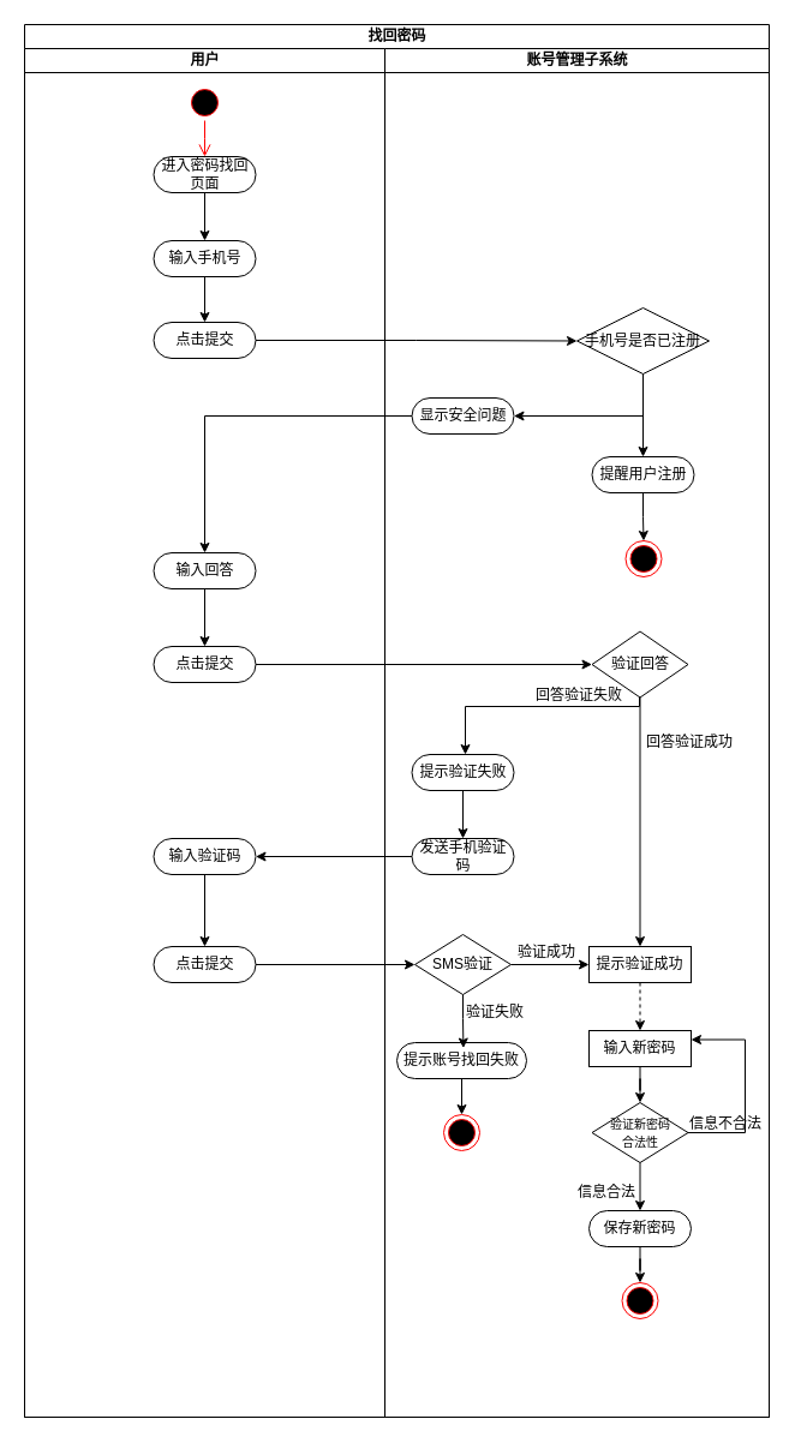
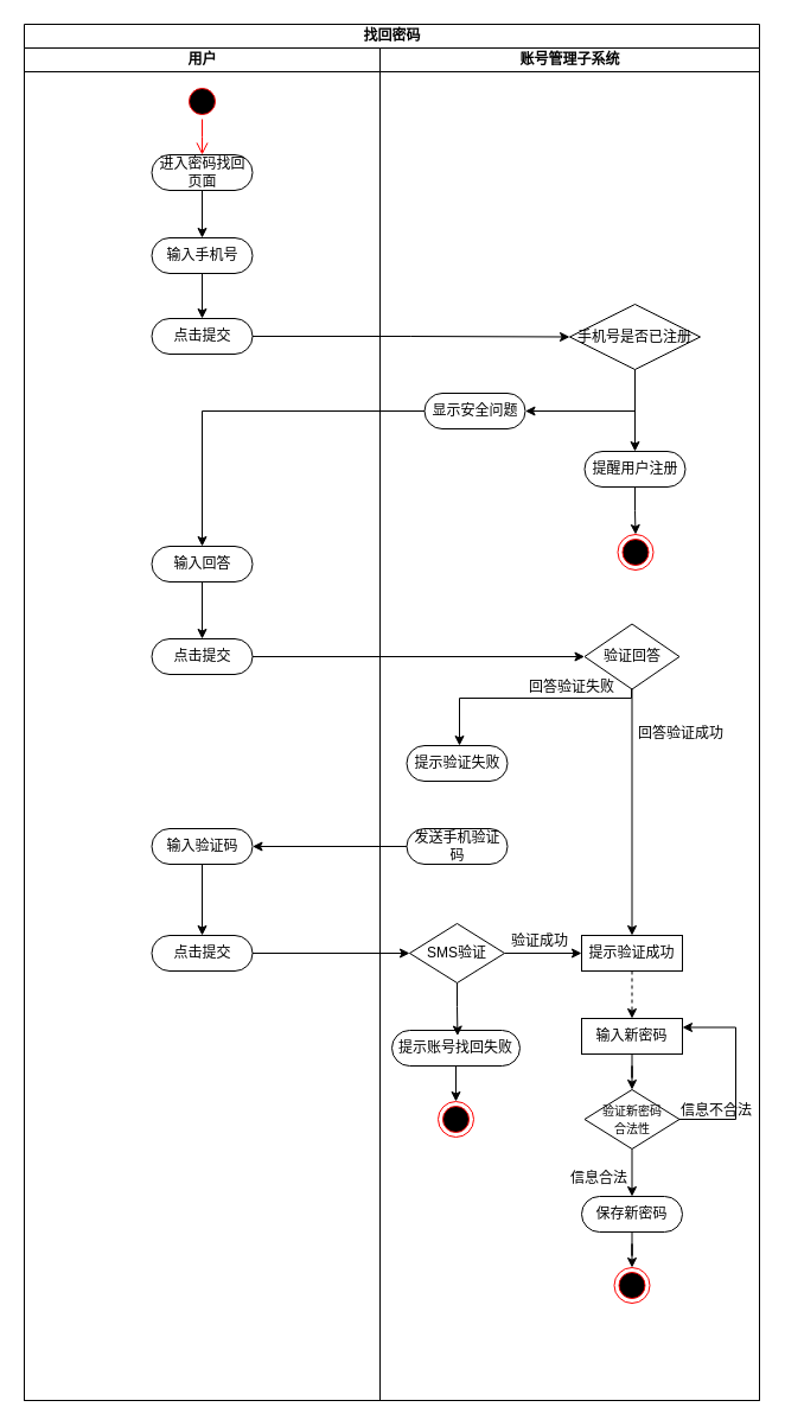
  <mxCell id="0" />
  <mxCell id="1" parent="0" />
  <mxCell id="2" value="找回密码" style="swimlane;childLayout=stackLayout;resizeParent=1;resizeParentMax=0;startSize=20;html=1;" parent="1" vertex="1"><mxGeometry x="20" y="20" width="620" height="1160" as="geometry" /></mxCell>
  <mxCell id="3" value="用户" style="swimlane;startSize=20;html=1;" parent="2" vertex="1"><mxGeometry y="20" width="300" height="1140" as="geometry" /></mxCell>
  <mxCell id="4" value="" style="ellipse;html=1;shape=startState;fillColor=#000000;strokeColor=#ff0000;" parent="3" vertex="1"><mxGeometry x="135.0" y="30" width="30" height="30" as="geometry" /></mxCell>
  <mxCell id="5" value="" style="edgeStyle=orthogonalEdgeStyle;html=1;verticalAlign=bottom;endArrow=open;endSize=8;strokeColor=#ff0000;rounded=0;" parent="3" source="4" edge="1"><mxGeometry relative="1" as="geometry"><mxPoint x="150.0" y="90" as="targetPoint" /><mxPoint x="280.0" y="200" as="sourcePoint" /></mxGeometry></mxCell>
  <mxCell id="6" value="进入密码找回页面" style="rounded=1;whiteSpace=wrap;html=1;shadow=0;comic=0;labelBackgroundColor=none;strokeWidth=1;fontFamily=Verdana;fontSize=12;align=center;arcSize=50;" parent="3" vertex="1"><mxGeometry x="107.5" y="90" width="85" height="30" as="geometry" /></mxCell>
  <mxCell id="7" value="账号管理子系统" style="swimlane;startSize=20;html=1;" parent="2" vertex="1"><mxGeometry x="300" y="20" width="320" height="1140" as="geometry" /></mxCell>
  <mxCell id="8" value="点击提交" style="rounded=1;whiteSpace=wrap;html=1;shadow=0;comic=0;labelBackgroundColor=none;strokeWidth=1;fontFamily=Verdana;fontSize=12;align=center;arcSize=50;" parent="7" vertex="1"><mxGeometry x="-192.5" y="498" width="85" height="30" as="geometry" /></mxCell>
  <mxCell id="9" value="输入验证码" style="rounded=1;whiteSpace=wrap;html=1;shadow=0;comic=0;labelBackgroundColor=none;strokeWidth=1;fontFamily=Verdana;fontSize=12;align=center;arcSize=50;" parent="7" vertex="1"><mxGeometry x="-192.5" y="658" width="85" height="30" as="geometry" /></mxCell>
  <mxCell id="10" value="点击提交" style="rounded=1;whiteSpace=wrap;html=1;shadow=0;comic=0;labelBackgroundColor=none;strokeWidth=1;fontFamily=Verdana;fontSize=12;align=center;arcSize=50;" parent="7" vertex="1"><mxGeometry x="-192.5" y="748" width="85" height="30" as="geometry" /></mxCell>
  <mxCell id="11" style="edgeStyle=orthogonalEdgeStyle;rounded=0;orthogonalLoop=1;jettySize=auto;html=1;entryX=0;entryY=0.5;entryDx=0;entryDy=0;" parent="7" source="8" target="17" edge="1"><mxGeometry relative="1" as="geometry" /></mxCell>
  <mxCell id="12" style="edgeStyle=orthogonalEdgeStyle;rounded=0;orthogonalLoop=1;jettySize=auto;html=1;" parent="7" source="37" target="9" edge="1"><mxGeometry relative="1" as="geometry" /></mxCell>
  <mxCell id="13" style="edgeStyle=orthogonalEdgeStyle;rounded=0;orthogonalLoop=1;jettySize=auto;html=1;entryX=0.5;entryY=0;entryDx=0;entryDy=0;" parent="7" source="9" target="10" edge="1"><mxGeometry relative="1" as="geometry" /></mxCell>
  <mxCell id="14" style="edgeStyle=orthogonalEdgeStyle;rounded=0;orthogonalLoop=1;jettySize=auto;html=1;entryX=0;entryY=0.5;entryDx=0;entryDy=0;" parent="7" source="10" target="35" edge="1"><mxGeometry relative="1" as="geometry" /></mxCell>
  <mxCell id="15" style="edgeStyle=orthogonalEdgeStyle;rounded=0;orthogonalLoop=1;jettySize=auto;html=1;" parent="7" source="17" target="19" edge="1"><mxGeometry relative="1" as="geometry" /></mxCell>
  <mxCell id="16" style="edgeStyle=orthogonalEdgeStyle;rounded=0;orthogonalLoop=1;jettySize=auto;html=1;entryX=0.5;entryY=0;entryDx=0;entryDy=0;" parent="7" edge="1"><mxGeometry relative="1" as="geometry"><mxPoint x="212.0" y="538.781" as="sourcePoint" /><mxPoint x="67.0" y="588" as="targetPoint" /><Array as="points"><mxPoint x="212" y="548" /><mxPoint x="67" y="548" /></Array></mxGeometry></mxCell>
  <mxCell id="17" value="验证回答" style="rhombus;whiteSpace=wrap;html=1;" parent="7" vertex="1"><mxGeometry x="172.5" y="485.5" width="80" height="55" as="geometry" /></mxCell>
  <mxCell id="18" style="edgeStyle=orthogonalEdgeStyle;rounded=0;orthogonalLoop=1;jettySize=auto;html=1;dashed=1;" parent="7" source="19" target="22" edge="1"><mxGeometry relative="1" as="geometry" /></mxCell>
  <mxCell id="19" value="提示验证成功" style="whiteSpace=wrap;html=1;shadow=0;comic=0;labelBackgroundColor=none;strokeWidth=1;fontFamily=Verdana;fontSize=12;align=center;arcSize=50;rounded=0;" parent="7" vertex="1"><mxGeometry x="170.0" y="748" width="85" height="30" as="geometry" /></mxCell>
  <mxCell id="20" value="回答验证成功" style="text;html=1;strokeColor=none;fillColor=none;align=center;verticalAlign=middle;whiteSpace=wrap;rounded=0;" parent="7" vertex="1"><mxGeometry x="214" y="563" width="80" height="30" as="geometry" /></mxCell>
  <mxCell id="21" style="edgeStyle=orthogonalEdgeStyle;rounded=0;orthogonalLoop=1;jettySize=auto;html=1;" parent="7" source="22" target="25" edge="1"><mxGeometry relative="1" as="geometry" /></mxCell>
  <mxCell id="22" value="输入新密码" style="whiteSpace=wrap;html=1;shadow=0;comic=0;labelBackgroundColor=none;strokeWidth=1;fontFamily=Verdana;fontSize=12;align=center;arcSize=50;rounded=0;" parent="7" vertex="1"><mxGeometry x="170.0" y="818" width="85" height="30" as="geometry" /></mxCell>
  <mxCell id="23" style="edgeStyle=orthogonalEdgeStyle;rounded=0;orthogonalLoop=1;jettySize=auto;html=1;entryX=1;entryY=0.25;entryDx=0;entryDy=0;" parent="7" source="25" target="22" edge="1"><mxGeometry relative="1" as="geometry"><Array as="points"><mxPoint x="300" y="903" /><mxPoint x="300" y="826" /></Array></mxGeometry></mxCell>
  <mxCell id="24" style="edgeStyle=orthogonalEdgeStyle;rounded=0;orthogonalLoop=1;jettySize=auto;html=1;" parent="7" source="25" target="28" edge="1"><mxGeometry relative="1" as="geometry" /></mxCell>
  <mxCell id="25" value="&lt;font style=&quot;font-size: 10px;&quot;&gt;验证新密码&lt;br&gt;合法性&lt;/font&gt;" style="rhombus;whiteSpace=wrap;html=1;" parent="7" vertex="1"><mxGeometry x="172.5" y="878" width="80" height="50" as="geometry" /></mxCell>
  <mxCell id="26" value="信息不合法" style="text;html=1;strokeColor=none;fillColor=none;align=center;verticalAlign=middle;whiteSpace=wrap;rounded=0;" parent="7" vertex="1"><mxGeometry x="249.0" y="881" width="70" height="30" as="geometry" /></mxCell>
  <mxCell id="27" style="edgeStyle=orthogonalEdgeStyle;rounded=0;orthogonalLoop=1;jettySize=auto;html=1;" parent="7" source="28" target="30" edge="1"><mxGeometry relative="1" as="geometry" /></mxCell>
  <mxCell id="28" value="保存新密码" style="rounded=1;whiteSpace=wrap;html=1;shadow=0;comic=0;labelBackgroundColor=none;strokeWidth=1;fontFamily=Verdana;fontSize=12;align=center;arcSize=50;" parent="7" vertex="1"><mxGeometry x="170.0" y="968" width="85" height="30" as="geometry" /></mxCell>
  <mxCell id="29" value="信息合法" style="text;html=1;strokeColor=none;fillColor=none;align=center;verticalAlign=middle;whiteSpace=wrap;rounded=0;" parent="7" vertex="1"><mxGeometry x="155.0" y="938" width="60" height="30" as="geometry" /></mxCell>
  <mxCell id="30" value="" style="ellipse;html=1;shape=endState;fillColor=#000000;strokeColor=#ff0000;" parent="7" vertex="1"><mxGeometry x="197.5" y="1028" width="30" height="30" as="geometry" /></mxCell>
- <mxCell id="31" style="edgeStyle=orthogonalEdgeStyle;rounded=0;orthogonalLoop=1;jettySize=auto;html=1;exitX=0.5;exitY=1;exitDx=0;exitDy=0;entryX=0.5;entryY=0;entryDx=0;entryDy=0;" parent="7" source="32" target="37" edge="1"><mxGeometry relative="1" as="geometry" /></mxCell>
  <mxCell id="32" value="提示验证失败" style="rounded=1;whiteSpace=wrap;html=1;shadow=0;comic=0;labelBackgroundColor=none;strokeWidth=1;fontFamily=Verdana;fontSize=12;align=center;arcSize=50;" parent="7" vertex="1"><mxGeometry x="22.5" y="588" width="85" height="30" as="geometry" /></mxCell>
  <mxCell id="33" value="回答验证失败" style="text;html=1;strokeColor=none;fillColor=none;align=center;verticalAlign=middle;whiteSpace=wrap;rounded=0;" parent="7" vertex="1"><mxGeometry x="121.5" y="524" width="80" height="30" as="geometry" /></mxCell>
  <mxCell id="34" style="edgeStyle=orthogonalEdgeStyle;rounded=0;orthogonalLoop=1;jettySize=auto;html=1;entryX=0;entryY=0.5;entryDx=0;entryDy=0;" parent="7" source="35" target="19" edge="1"><mxGeometry relative="1" as="geometry" /></mxCell>
  <mxCell id="35" value="SMS验证" style="rhombus;whiteSpace=wrap;html=1;" parent="7" vertex="1"><mxGeometry x="25" y="738" width="80" height="50" as="geometry" /></mxCell>
  <mxCell id="36" value="验证成功" style="text;html=1;strokeColor=none;fillColor=none;align=center;verticalAlign=middle;whiteSpace=wrap;rounded=0;" parent="7" vertex="1"><mxGeometry x="105.0" y="738" width="60" height="30" as="geometry" /></mxCell>
  <mxCell id="37" value="发送手机验证码" style="rounded=1;whiteSpace=wrap;html=1;shadow=0;comic=0;labelBackgroundColor=none;strokeWidth=1;fontFamily=Verdana;fontSize=12;align=center;arcSize=50;" parent="7" vertex="1"><mxGeometry x="22.5" y="658" width="85" height="30" as="geometry" /></mxCell>
  <mxCell id="38" value="提示账号找回失败" style="rounded=1;whiteSpace=wrap;html=1;shadow=0;comic=0;labelBackgroundColor=none;strokeWidth=1;fontFamily=Verdana;fontSize=12;align=center;arcSize=50;" parent="7" vertex="1"><mxGeometry x="10" y="828" width="108" height="30" as="geometry" /></mxCell>
  <mxCell id="39" style="edgeStyle=orthogonalEdgeStyle;rounded=0;orthogonalLoop=1;jettySize=auto;html=1;exitX=0.5;exitY=1;exitDx=0;exitDy=0;entryX=0.513;entryY=0.152;entryDx=0;entryDy=0;entryPerimeter=0;" parent="7" source="35" target="38" edge="1"><mxGeometry relative="1" as="geometry" /></mxCell>
  <mxCell id="40" value="" style="edgeStyle=orthogonalEdgeStyle;rounded=0;orthogonalLoop=1;jettySize=auto;html=1;exitX=0.5;exitY=1;exitDx=0;exitDy=0;" parent="7" source="38" edge="1"><mxGeometry relative="1" as="geometry"><mxPoint x="494.0" y="998" as="sourcePoint" /><mxPoint x="64.0" y="888" as="targetPoint" /></mxGeometry></mxCell>
  <mxCell id="41" value="" style="ellipse;html=1;shape=endState;fillColor=#000000;strokeColor=#ff0000;" parent="7" vertex="1"><mxGeometry x="49.0" y="888" width="30" height="30" as="geometry" /></mxCell>
- <mxCell id="42" value="验证失败" style="text;html=1;strokeColor=none;fillColor=none;align=center;verticalAlign=middle;whiteSpace=wrap;rounded=0;" parent="7" vertex="1"><mxGeometry x="61.5" y="788" width="60" height="30" as="geometry" /></mxCell>
  <mxCell id="43" value="输入手机号" style="rounded=1;whiteSpace=wrap;html=1;shadow=0;comic=0;labelBackgroundColor=none;strokeWidth=1;fontFamily=Verdana;fontSize=12;align=center;arcSize=50;" vertex="1" parent="7"><mxGeometry x="-192.5" y="160" width="85" height="30" as="geometry" /></mxCell>
  <mxCell id="44" value="点击提交" style="rounded=1;whiteSpace=wrap;html=1;shadow=0;comic=0;labelBackgroundColor=none;strokeWidth=1;fontFamily=Verdana;fontSize=12;align=center;arcSize=50;" vertex="1" parent="7"><mxGeometry x="-192.5" y="228" width="85" height="30" as="geometry" /></mxCell>
  <mxCell id="45" style="edgeStyle=orthogonalEdgeStyle;rounded=0;orthogonalLoop=1;jettySize=auto;html=1;exitX=0.5;exitY=1;exitDx=0;exitDy=0;" edge="1" parent="7" source="43" target="44"><mxGeometry relative="1" as="geometry" /></mxCell>
  <mxCell id="46" style="edgeStyle=orthogonalEdgeStyle;rounded=0;orthogonalLoop=1;jettySize=auto;html=1;exitX=0.5;exitY=1;exitDx=0;exitDy=0;entryX=1;entryY=0.5;entryDx=0;entryDy=0;" edge="1" parent="7" target="48"><mxGeometry relative="1" as="geometry"><mxPoint x="215" y="271.5" as="sourcePoint" /><Array as="points"><mxPoint x="215" y="306" /></Array></mxGeometry></mxCell>
  <mxCell id="47" value="手机号是否已注册" style="rhombus;whiteSpace=wrap;html=1;" vertex="1" parent="7"><mxGeometry x="160" y="216" width="110" height="55" as="geometry" /></mxCell>
- <mxCell id="48" value="显示安全问题" style="rounded=1;whiteSpace=wrap;html=1;shadow=0;comic=0;labelBackgroundColor=none;strokeWidth=1;fontFamily=Verdana;fontSize=12;align=center;arcSize=50;" vertex="1" parent="7"><mxGeometry x="22.5" y="291" width="85" height="30" as="geometry" /></mxCell>
+ <mxCell id="48" value="显示安全问题" style="rounded=1;whiteSpace=wrap;html=1;shadow=0;comic=0;labelBackgroundColor=none;strokeWidth=1;fontFamily=Verdana;fontSize=12;align=center;arcSize=50;" vertex="1" parent="7"><mxGeometry x="37.5" y="291" width="85" height="30" as="geometry" /></mxCell>
  <mxCell id="49" style="edgeStyle=orthogonalEdgeStyle;rounded=0;orthogonalLoop=1;jettySize=auto;html=1;entryX=0;entryY=0.5;entryDx=0;entryDy=0;" edge="1" parent="7" source="44" target="47"><mxGeometry relative="1" as="geometry" /></mxCell>
  <mxCell id="50" style="edgeStyle=orthogonalEdgeStyle;rounded=0;orthogonalLoop=1;jettySize=auto;html=1;exitX=0.5;exitY=1;exitDx=0;exitDy=0;" edge="1" parent="7" source="47"><mxGeometry relative="1" as="geometry"><mxPoint x="215.0" y="340" as="targetPoint" /></mxGeometry></mxCell>
  <mxCell id="51" value="" style="ellipse;html=1;shape=endState;fillColor=#000000;strokeColor=#ff0000;" vertex="1" parent="7"><mxGeometry x="200.5" y="410" width="30" height="30" as="geometry" /></mxCell>
  <mxCell id="52" style="edgeStyle=orthogonalEdgeStyle;rounded=0;orthogonalLoop=1;jettySize=auto;html=1;entryX=0.5;entryY=0;entryDx=0;entryDy=0;" edge="1" parent="7" source="53" target="51"><mxGeometry relative="1" as="geometry" /></mxCell>
  <mxCell id="53" value="提醒用户注册" style="rounded=1;whiteSpace=wrap;html=1;shadow=0;comic=0;labelBackgroundColor=none;strokeWidth=1;fontFamily=Verdana;fontSize=12;align=center;arcSize=50;" vertex="1" parent="7"><mxGeometry x="172.5" y="340" width="85" height="30" as="geometry" /></mxCell>
  <mxCell id="54" style="edgeStyle=orthogonalEdgeStyle;rounded=0;orthogonalLoop=1;jettySize=auto;html=1;" edge="1" parent="2" source="6" target="43"><mxGeometry relative="1" as="geometry" /></mxCell>
  <mxCell id="55" value="输入回答" style="rounded=1;whiteSpace=wrap;html=1;shadow=0;comic=0;labelBackgroundColor=none;strokeWidth=1;fontFamily=Verdana;fontSize=12;align=center;arcSize=50;" parent="1" vertex="1"><mxGeometry x="127.5" y="460" width="85" height="30" as="geometry" /></mxCell>
  <mxCell id="56" style="edgeStyle=orthogonalEdgeStyle;rounded=0;orthogonalLoop=1;jettySize=auto;html=1;" parent="1" source="55" target="8" edge="1"><mxGeometry relative="1" as="geometry" /></mxCell>
  <mxCell id="57" style="edgeStyle=orthogonalEdgeStyle;rounded=0;orthogonalLoop=1;jettySize=auto;html=1;entryX=0.5;entryY=0;entryDx=0;entryDy=0;" edge="1" parent="1" source="48" target="55"><mxGeometry relative="1" as="geometry" /></mxCell>
